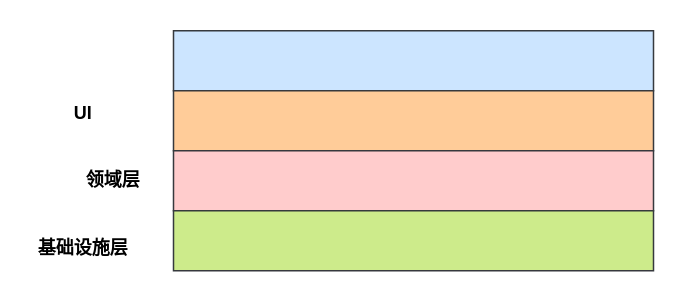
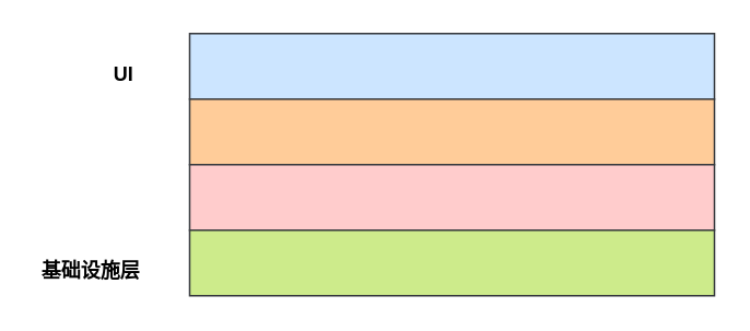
  <mxCell id="0" />
  <mxCell id="1" parent="0" />
  <mxCell id="2" value="" style="rounded=0;whiteSpace=wrap;html=1;fillColor=#cce5ff;strokeColor=#36393d;" vertex="1" parent="1"><mxGeometry x="115" y="20" width="320" height="40" as="geometry" /></mxCell>
  <mxCell id="3" value="" style="rounded=0;whiteSpace=wrap;html=1;fillColor=#ffcc99;strokeColor=#36393d;" vertex="1" parent="1"><mxGeometry x="115" y="60" width="320" height="40" as="geometry" /></mxCell>
  <mxCell id="4" value="" style="rounded=0;whiteSpace=wrap;html=1;fillColor=#ffcccc;strokeColor=#36393d;" vertex="1" parent="1"><mxGeometry x="115" y="100" width="320" height="40" as="geometry" /></mxCell>
  <mxCell id="5" value="" style="rounded=0;whiteSpace=wrap;html=1;fillColor=#cdeb8b;strokeColor=#36393d;" vertex="1" parent="1"><mxGeometry x="115" y="140" width="320" height="40" as="geometry" /></mxCell>
- <mxCell id="6" value="UI" style="text;html=1;strokeColor=none;fillColor=none;align=center;verticalAlign=middle;whiteSpace=wrap;rounded=0;fontStyle=1" vertex="1" parent="1"><mxGeometry x="25" y="60" width="60" height="30" as="geometry" /></mxCell>
- <mxCell id="7" value="领域层" style="text;html=1;strokeColor=none;fillColor=none;align=center;verticalAlign=middle;whiteSpace=wrap;rounded=0;fontStyle=1" vertex="1" parent="1"><mxGeometry x="45" y="105" width="60" height="30" as="geometry" /></mxCell>
+ <mxCell id="6" value="UI" style="text;html=1;strokeColor=none;fillColor=none;align=center;verticalAlign=middle;whiteSpace=wrap;rounded=0;fontStyle=1" vertex="1" parent="1"><mxGeometry x="45" y="30" width="60" height="30" as="geometry" /></mxCell>
  <mxCell id="8" value="基础设施层" style="text;html=1;strokeColor=none;fillColor=none;align=center;verticalAlign=middle;whiteSpace=wrap;rounded=0;fontStyle=1" vertex="1" parent="1"><mxGeometry x="20" y="150" width="70" height="30" as="geometry" /></mxCell>
